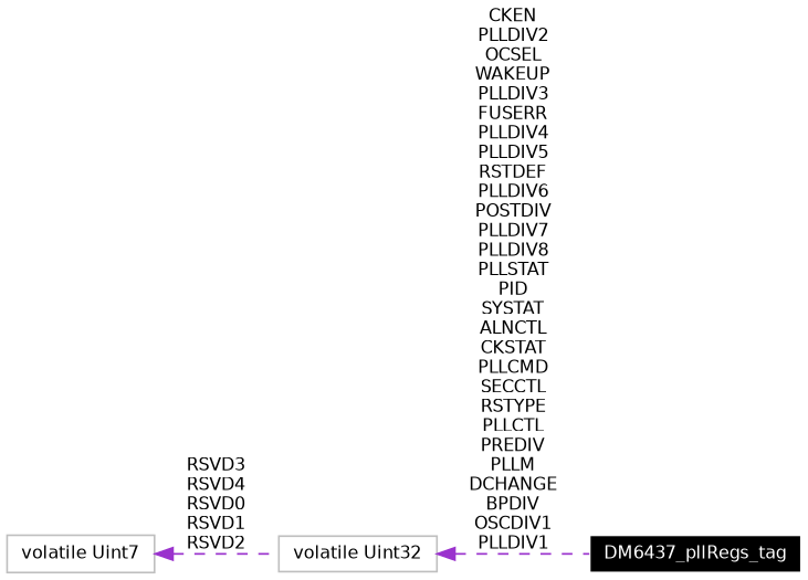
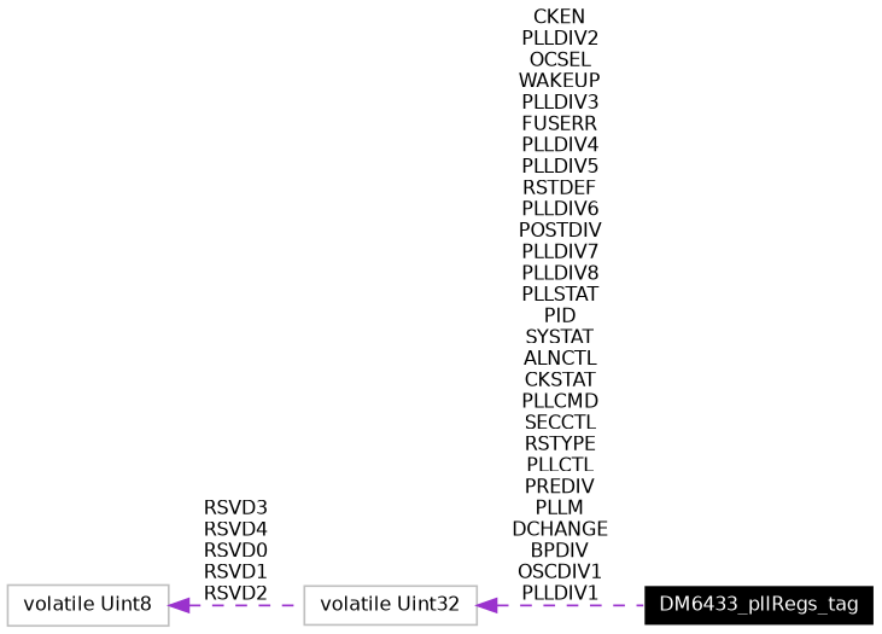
  digraph {
    rankdir=LR
    node [color=grey75 fillcolor=white fontname=Helvetica fontsize=10 shape=record style=filled]
    edge [color=darkorchid3 dir=back fontname=Helvetica fontsize=10 labelfontname=Helvetica labelfontsize=10 style=dashed]
-   n1 [color=white fillcolor=black fontcolor=white height=0.2 label=DM6437_pllRegs_tag width=0.4]
+   n1 [color=white fillcolor=black fontcolor=white height=0.2 label=DM6433_pllRegs_tag width=0.4]
    n2 [height=0.2 label="volatile Uint32" width=0.4]
-   n3 [height=0.2 label="volatile Uint7" width=0.4]
+   n3 [height=0.2 label="volatile Uint8" width=0.4]
    n2 -> n1 [label="CKEN\nPLLDIV2\nOCSEL\nWAKEUP\nPLLDIV3\nFUSERR\nPLLDIV4\nPLLDIV5\nRSTDEF\nPLLDIV6\nPOSTDIV\nPLLDIV7\nPLLDIV8\nPLLSTAT\nPID\nSYSTAT\nALNCTL\nCKSTAT\nPLLCMD\nSECCTL\nRSTYPE\nPLLCTL\nPREDIV\nPLLM\nDCHANGE\nBPDIV\nOSCDIV1\nPLLDIV1"]
    n3 -> n2 [label="RSVD3\nRSVD4\nRSVD0\nRSVD1\nRSVD2"]
  }
